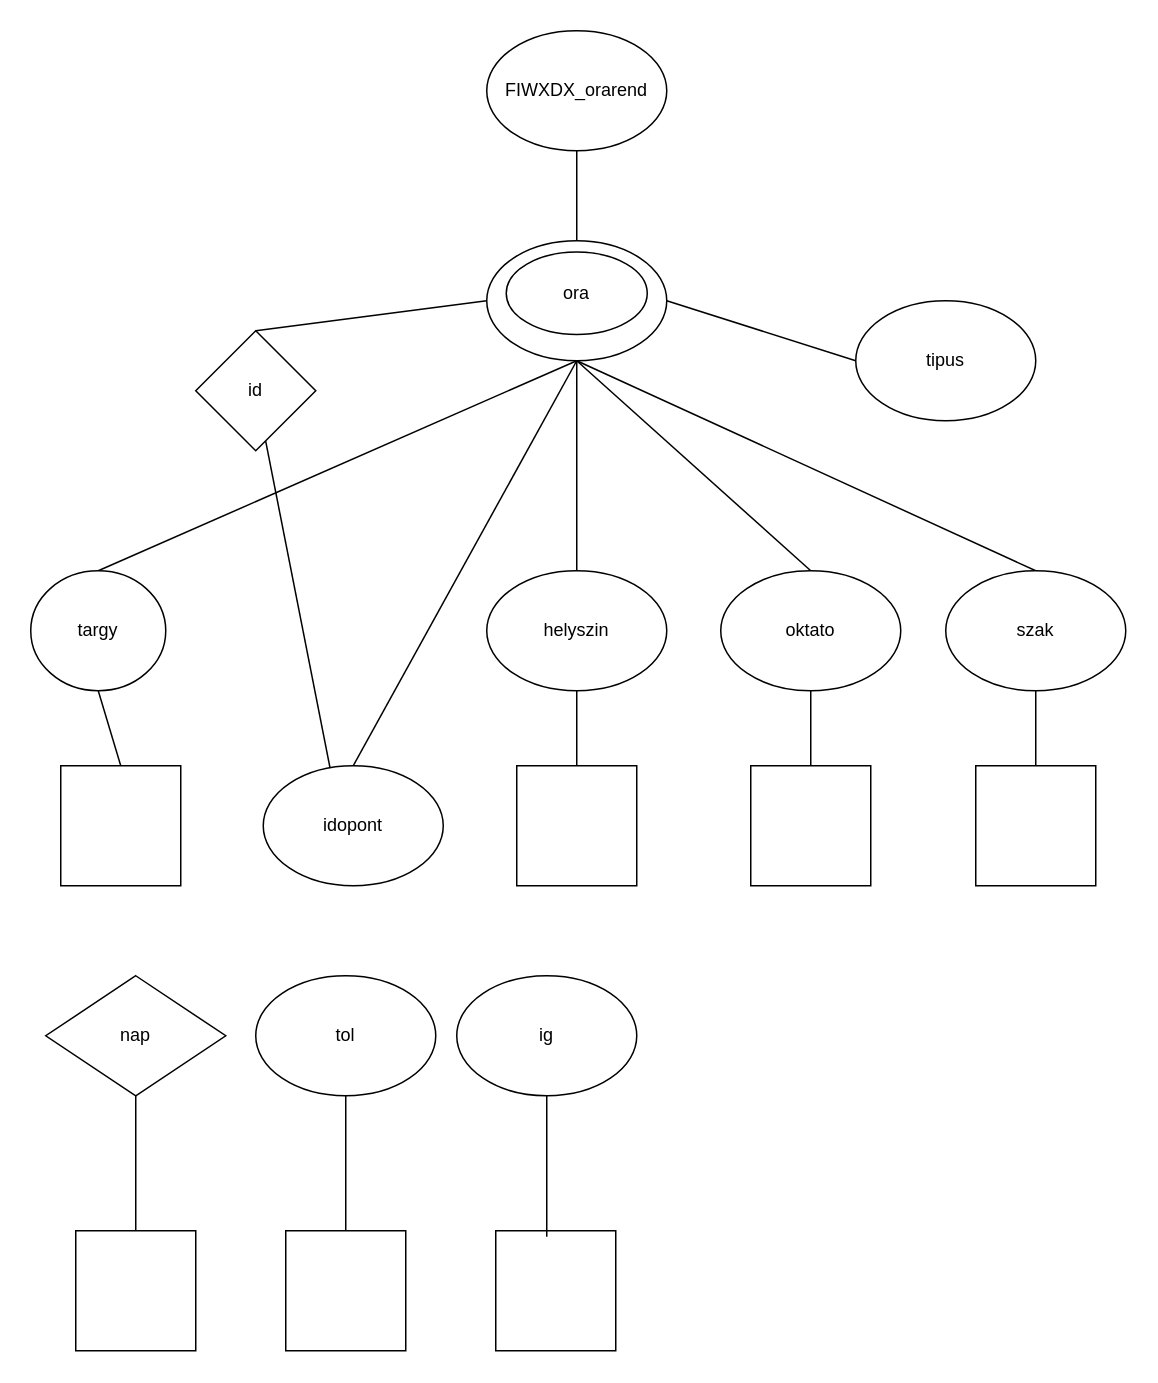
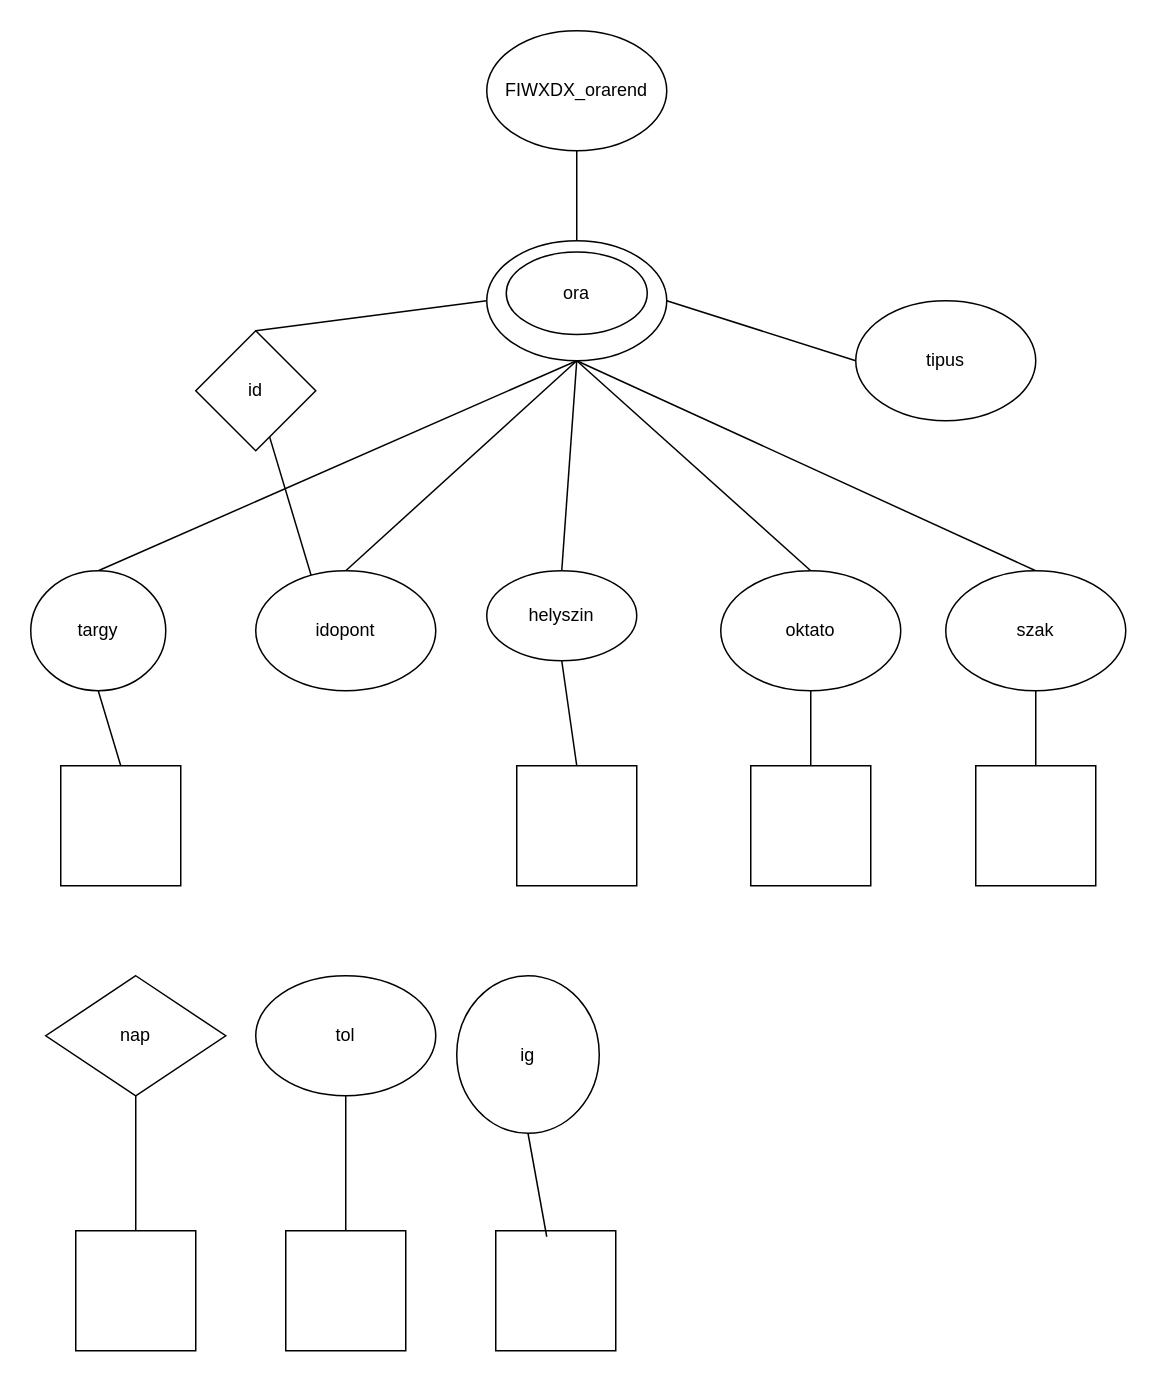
  <mxCell id="0" />
  <mxCell id="1" parent="0" />
  <mxCell id="2" style="edgeStyle=none;rounded=0;orthogonalLoop=1;jettySize=auto;html=1;entryX=0.5;entryY=0;entryDx=0;entryDy=0;endArrow=none;endFill=0;" parent="1" source="3" target="10" edge="1"><mxGeometry relative="1" as="geometry" /></mxCell>
  <mxCell id="3" value="FIWXDX_orarend" style="ellipse;whiteSpace=wrap;html=1;" parent="1" vertex="1"><mxGeometry x="324" y="20" width="120" height="80" as="geometry" /></mxCell>
  <mxCell id="4" style="edgeStyle=none;rounded=0;orthogonalLoop=1;jettySize=auto;html=1;exitX=0.5;exitY=1;exitDx=0;exitDy=0;entryX=0.5;entryY=0;entryDx=0;entryDy=0;endArrow=none;endFill=0;" parent="1" source="10" target="17" edge="1"><mxGeometry relative="1" as="geometry" /></mxCell>
  <mxCell id="5" style="edgeStyle=none;rounded=0;orthogonalLoop=1;jettySize=auto;html=1;exitX=0.5;exitY=1;exitDx=0;exitDy=0;entryX=0.5;entryY=0;entryDx=0;entryDy=0;endArrow=none;endFill=0;" parent="1" source="10" target="19" edge="1"><mxGeometry relative="1" as="geometry" /></mxCell>
  <mxCell id="6" style="edgeStyle=none;rounded=0;orthogonalLoop=1;jettySize=auto;html=1;exitX=0.5;exitY=1;exitDx=0;exitDy=0;entryX=0.5;entryY=0;entryDx=0;entryDy=0;endArrow=none;endFill=0;" parent="1" source="10" target="21" edge="1"><mxGeometry relative="1" as="geometry" /></mxCell>
  <mxCell id="7" style="edgeStyle=none;rounded=0;orthogonalLoop=1;jettySize=auto;html=1;exitX=0.5;exitY=1;exitDx=0;exitDy=0;entryX=0.5;entryY=0;entryDx=0;entryDy=0;endArrow=none;endFill=0;" parent="1" source="10" target="23" edge="1"><mxGeometry relative="1" as="geometry" /></mxCell>
  <mxCell id="8" style="edgeStyle=none;rounded=0;orthogonalLoop=1;jettySize=auto;html=1;exitX=0;exitY=0.5;exitDx=0;exitDy=0;entryX=0.5;entryY=0;entryDx=0;entryDy=0;endArrow=none;endFill=0;" parent="1" source="10" target="13" edge="1"><mxGeometry relative="1" as="geometry" /></mxCell>
  <mxCell id="9" style="edgeStyle=none;rounded=0;orthogonalLoop=1;jettySize=auto;html=1;exitX=1;exitY=0.5;exitDx=0;exitDy=0;entryX=0;entryY=0.5;entryDx=0;entryDy=0;endArrow=none;endFill=0;" parent="1" source="10" target="38" edge="1"><mxGeometry relative="1" as="geometry"><mxPoint x="590" y="220" as="targetPoint" /></mxGeometry></mxCell>
  <mxCell id="10" value="" style="ellipse;whiteSpace=wrap;html=1;" parent="1" vertex="1"><mxGeometry x="324" y="160" width="120" height="80" as="geometry" /></mxCell>
  <mxCell id="11" style="edgeStyle=none;rounded=0;orthogonalLoop=1;jettySize=auto;html=1;entryX=0.5;entryY=0;entryDx=0;entryDy=0;exitX=0.5;exitY=1;exitDx=0;exitDy=0;endArrow=none;endFill=0;" parent="1" source="10" target="15" edge="1"><mxGeometry relative="1" as="geometry"><mxPoint x="280" y="330" as="sourcePoint" /></mxGeometry></mxCell>
  <mxCell id="12" value="ora" style="ellipse;whiteSpace=wrap;html=1;" parent="1" vertex="1"><mxGeometry x="337" y="167.5" width="94" height="55" as="geometry" /></mxCell>
  <mxCell id="13" value="id" style="rhombus;whiteSpace=wrap;html=1;" parent="1" vertex="1"><mxGeometry x="130" y="220" width="80" height="80" as="geometry" /></mxCell>
  <mxCell id="14" style="edgeStyle=none;rounded=0;orthogonalLoop=1;jettySize=auto;html=1;exitX=0.5;exitY=1;exitDx=0;exitDy=0;entryX=0.5;entryY=0;entryDx=0;entryDy=0;endArrow=none;endFill=0;" parent="1" source="15" target="29" edge="1"><mxGeometry relative="1" as="geometry" /></mxCell>
  <mxCell id="15" value="targy" style="ellipse;whiteSpace=wrap;html=1;" parent="1" vertex="1"><mxGeometry x="20" y="380" width="90" height="80" as="geometry" /></mxCell>
  <mxCell id="16" style="edgeStyle=none;rounded=0;orthogonalLoop=1;jettySize=auto;html=1;exitX=0.5;exitY=1;exitDx=0;exitDy=0;endArrow=none;endFill=0;" parent="1" source="17" target="13" edge="1"><mxGeometry relative="1" as="geometry" /></mxCell>
- <mxCell id="17" value="idopont" style="ellipse;whiteSpace=wrap;html=1;" parent="1" vertex="1"><mxGeometry x="175" y="510" width="120" height="80" as="geometry" /></mxCell>
+ <mxCell id="17" value="idopont" style="ellipse;whiteSpace=wrap;html=1;" parent="1" vertex="1"><mxGeometry x="170" y="380" width="120" height="80" as="geometry" /></mxCell>
  <mxCell id="18" style="edgeStyle=none;rounded=0;orthogonalLoop=1;jettySize=auto;html=1;exitX=0.5;exitY=1;exitDx=0;exitDy=0;entryX=0.5;entryY=0;entryDx=0;entryDy=0;endArrow=none;endFill=0;" parent="1" source="19" target="30" edge="1"><mxGeometry relative="1" as="geometry" /></mxCell>
- <mxCell id="19" value="helyszin" style="ellipse;whiteSpace=wrap;html=1;" parent="1" vertex="1"><mxGeometry x="324" y="380" width="120" height="80" as="geometry" /></mxCell>
+ <mxCell id="19" value="helyszin" style="ellipse;whiteSpace=wrap;html=1;" parent="1" vertex="1"><mxGeometry x="324" y="380" width="100" height="60" as="geometry" /></mxCell>
  <mxCell id="20" style="edgeStyle=none;rounded=0;orthogonalLoop=1;jettySize=auto;html=1;exitX=0.5;exitY=1;exitDx=0;exitDy=0;entryX=0.5;entryY=0;entryDx=0;entryDy=0;endArrow=none;endFill=0;" parent="1" source="21" target="31" edge="1"><mxGeometry relative="1" as="geometry" /></mxCell>
  <mxCell id="21" value="oktato" style="ellipse;whiteSpace=wrap;html=1;" parent="1" vertex="1"><mxGeometry x="480" y="380" width="120" height="80" as="geometry" /></mxCell>
  <mxCell id="22" style="edgeStyle=none;rounded=0;orthogonalLoop=1;jettySize=auto;html=1;exitX=0.5;exitY=1;exitDx=0;exitDy=0;entryX=0.5;entryY=0;entryDx=0;entryDy=0;endArrow=none;endFill=0;" parent="1" source="23" target="32" edge="1"><mxGeometry relative="1" as="geometry" /></mxCell>
  <mxCell id="23" value="szak" style="ellipse;whiteSpace=wrap;html=1;" parent="1" vertex="1"><mxGeometry x="630" y="380" width="120" height="80" as="geometry" /></mxCell>
  <mxCell id="24" style="edgeStyle=none;rounded=0;orthogonalLoop=1;jettySize=auto;html=1;exitX=0.5;exitY=1;exitDx=0;exitDy=0;entryX=0.5;entryY=0;entryDx=0;entryDy=0;endArrow=none;endFill=0;" parent="1" source="25" target="33" edge="1"><mxGeometry relative="1" as="geometry" /></mxCell>
  <mxCell id="25" value="nap" style="rhombus;whiteSpace=wrap;html=1;" parent="1" vertex="1"><mxGeometry x="30" y="650" width="120" height="80" as="geometry" /></mxCell>
  <mxCell id="26" style="edgeStyle=none;rounded=0;orthogonalLoop=1;jettySize=auto;html=1;exitX=0.5;exitY=1;exitDx=0;exitDy=0;entryX=0.5;entryY=0;entryDx=0;entryDy=0;startArrow=none;startFill=0;endArrow=none;endFill=0;" parent="1" source="27" target="34" edge="1"><mxGeometry relative="1" as="geometry" /></mxCell>
  <mxCell id="27" value="tol" style="ellipse;whiteSpace=wrap;html=1;" parent="1" vertex="1"><mxGeometry x="170" y="650" width="120" height="80" as="geometry" /></mxCell>
- <mxCell id="28" value="ig" style="ellipse;whiteSpace=wrap;html=1;" parent="1" vertex="1"><mxGeometry x="304" y="650" width="120" height="80" as="geometry" /></mxCell>
+ <mxCell id="28" value="ig" style="ellipse;whiteSpace=wrap;html=1;" parent="1" vertex="1"><mxGeometry x="304" y="650" width="95" height="105" as="geometry" /></mxCell>
  <mxCell id="29" value="" style="whiteSpace=wrap;html=1;aspect=fixed;" parent="1" vertex="1"><mxGeometry x="40" y="510" width="80" height="80" as="geometry" /></mxCell>
  <mxCell id="30" value="" style="whiteSpace=wrap;html=1;aspect=fixed;" parent="1" vertex="1"><mxGeometry x="344" y="510" width="80" height="80" as="geometry" /></mxCell>
  <mxCell id="31" value="" style="whiteSpace=wrap;html=1;aspect=fixed;" parent="1" vertex="1"><mxGeometry x="500" y="510" width="80" height="80" as="geometry" /></mxCell>
  <mxCell id="32" value="" style="whiteSpace=wrap;html=1;aspect=fixed;" parent="1" vertex="1"><mxGeometry x="650" y="510" width="80" height="80" as="geometry" /></mxCell>
  <mxCell id="33" value="" style="whiteSpace=wrap;html=1;aspect=fixed;" parent="1" vertex="1"><mxGeometry x="50" y="820" width="80" height="80" as="geometry" /></mxCell>
  <mxCell id="34" value="" style="whiteSpace=wrap;html=1;aspect=fixed;" parent="1" vertex="1"><mxGeometry x="190" y="820" width="80" height="80" as="geometry" /></mxCell>
  <mxCell id="35" value="" style="whiteSpace=wrap;html=1;aspect=fixed;" parent="1" vertex="1"><mxGeometry x="330" y="820" width="80" height="80" as="geometry" /></mxCell>
  <mxCell id="36" style="edgeStyle=none;rounded=0;orthogonalLoop=1;jettySize=auto;html=1;entryX=0.5;entryY=1;entryDx=0;entryDy=0;" parent="1" source="29" target="29" edge="1"><mxGeometry relative="1" as="geometry" /></mxCell>
  <mxCell id="37" style="edgeStyle=none;rounded=0;orthogonalLoop=1;jettySize=auto;html=1;exitX=0.5;exitY=1;exitDx=0;exitDy=0;entryX=0.425;entryY=0.05;entryDx=0;entryDy=0;entryPerimeter=0;startArrow=none;startFill=0;endArrow=none;endFill=0;" parent="1" source="28" target="35" edge="1"><mxGeometry relative="1" as="geometry" /></mxCell>
  <mxCell id="38" value="tipus" style="ellipse;whiteSpace=wrap;html=1;" vertex="1" parent="1"><mxGeometry x="570" y="200" width="120" height="80" as="geometry" /></mxCell>
